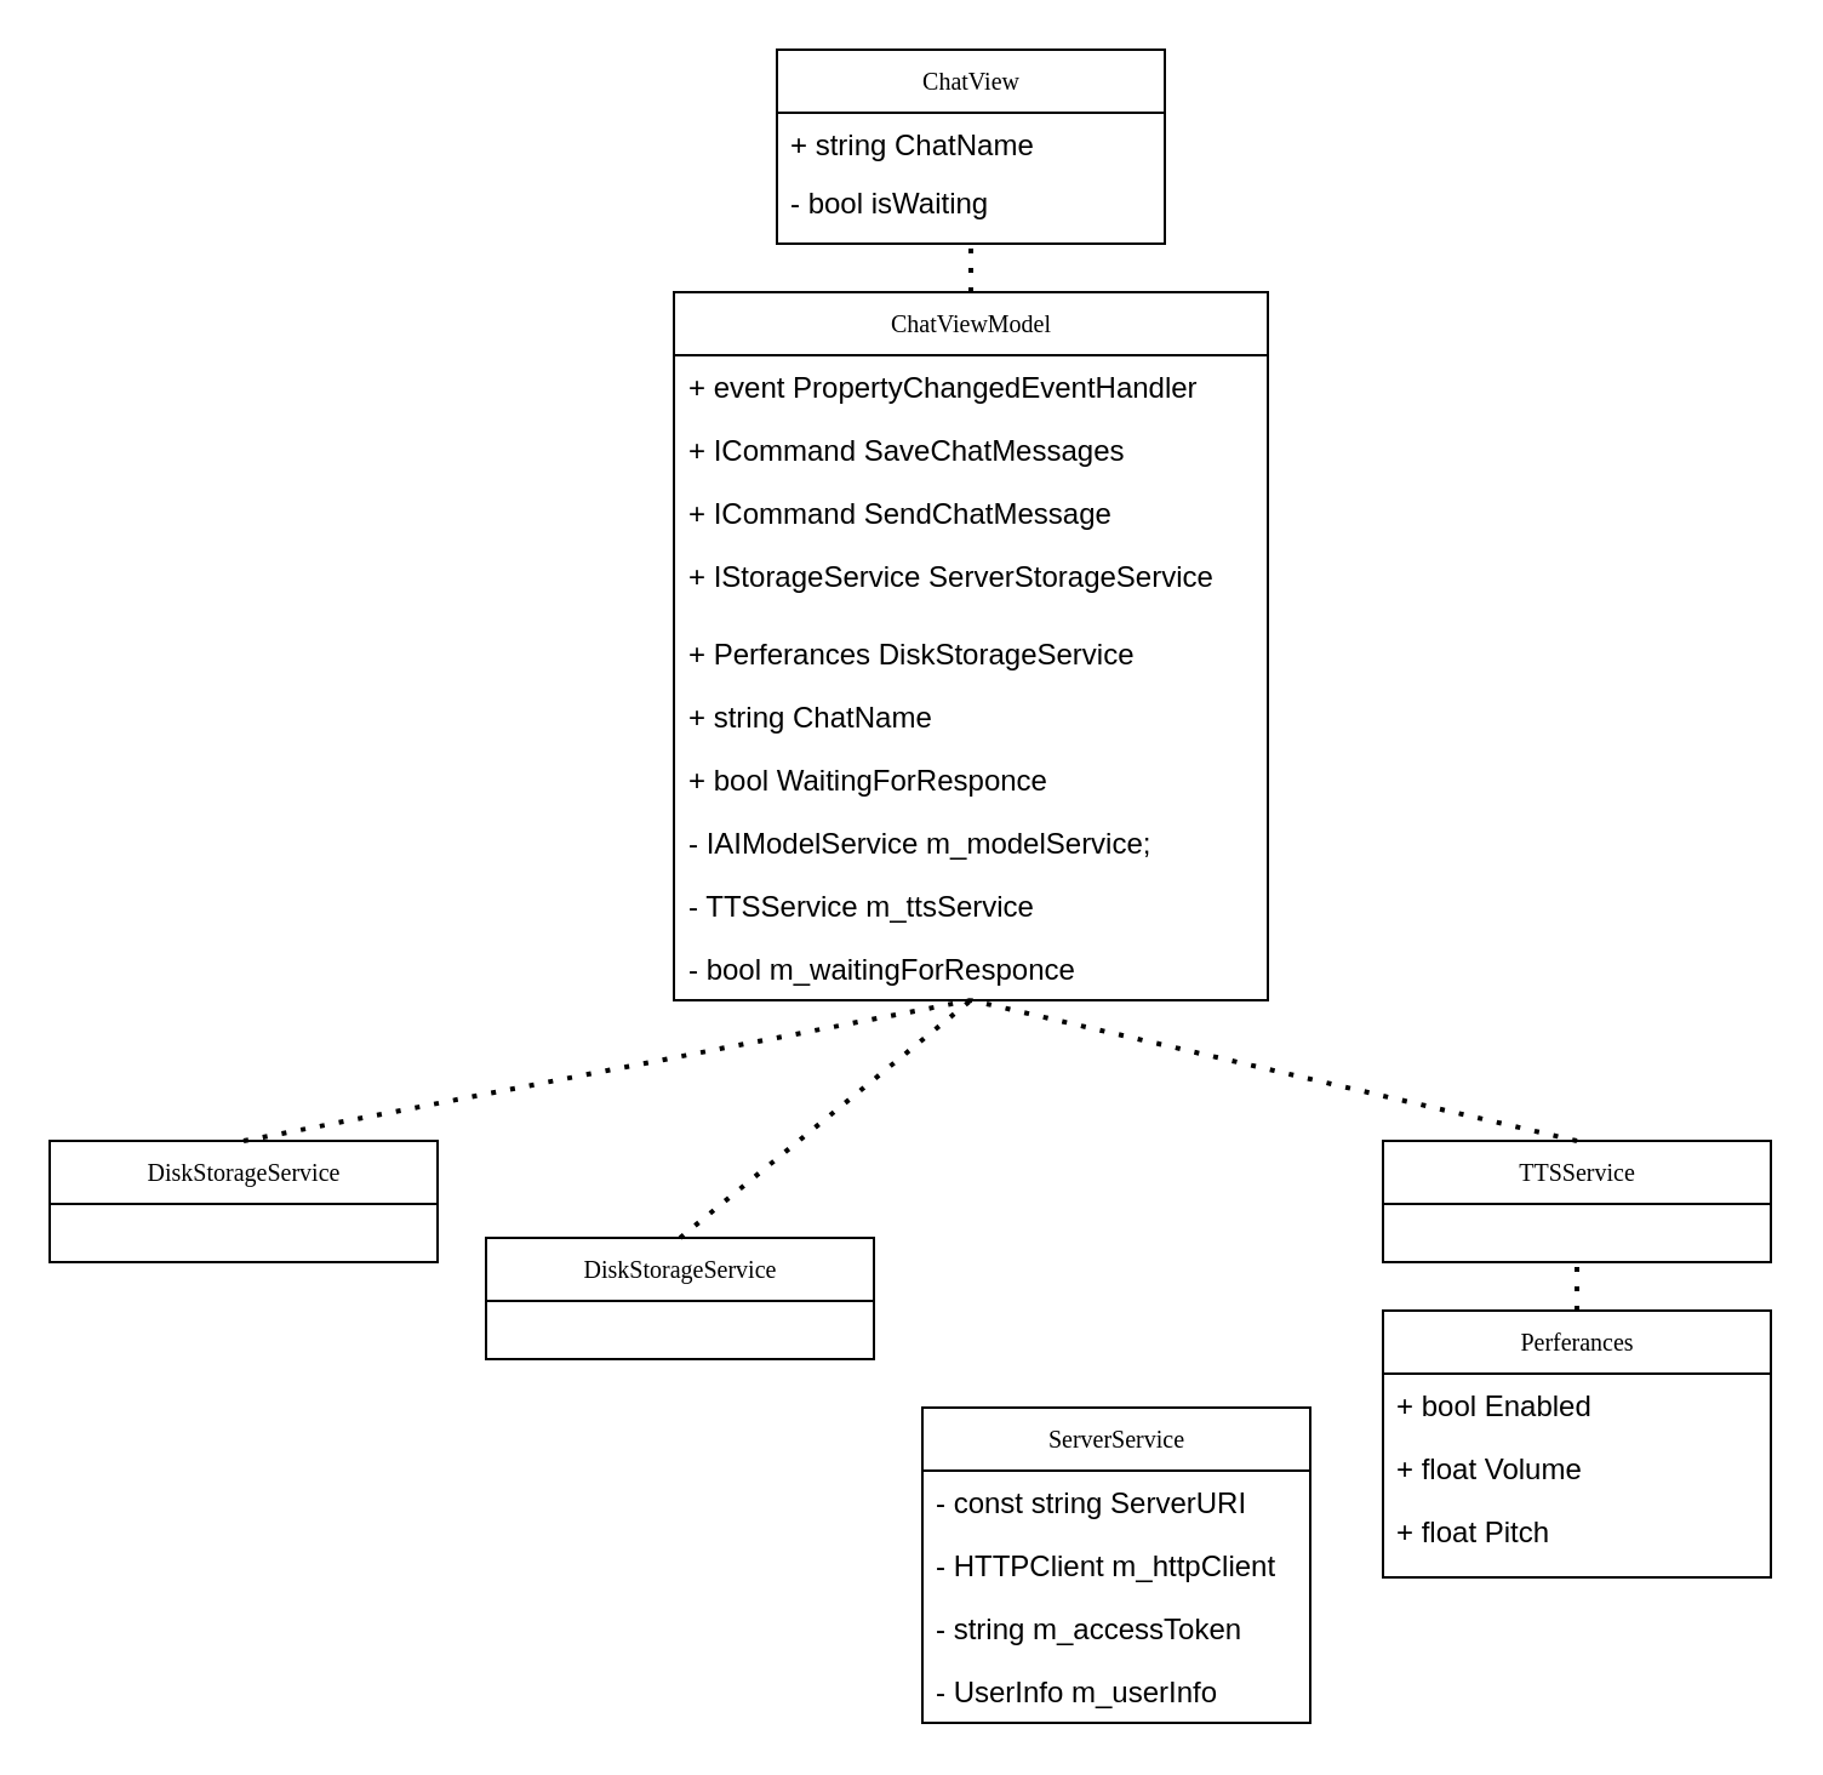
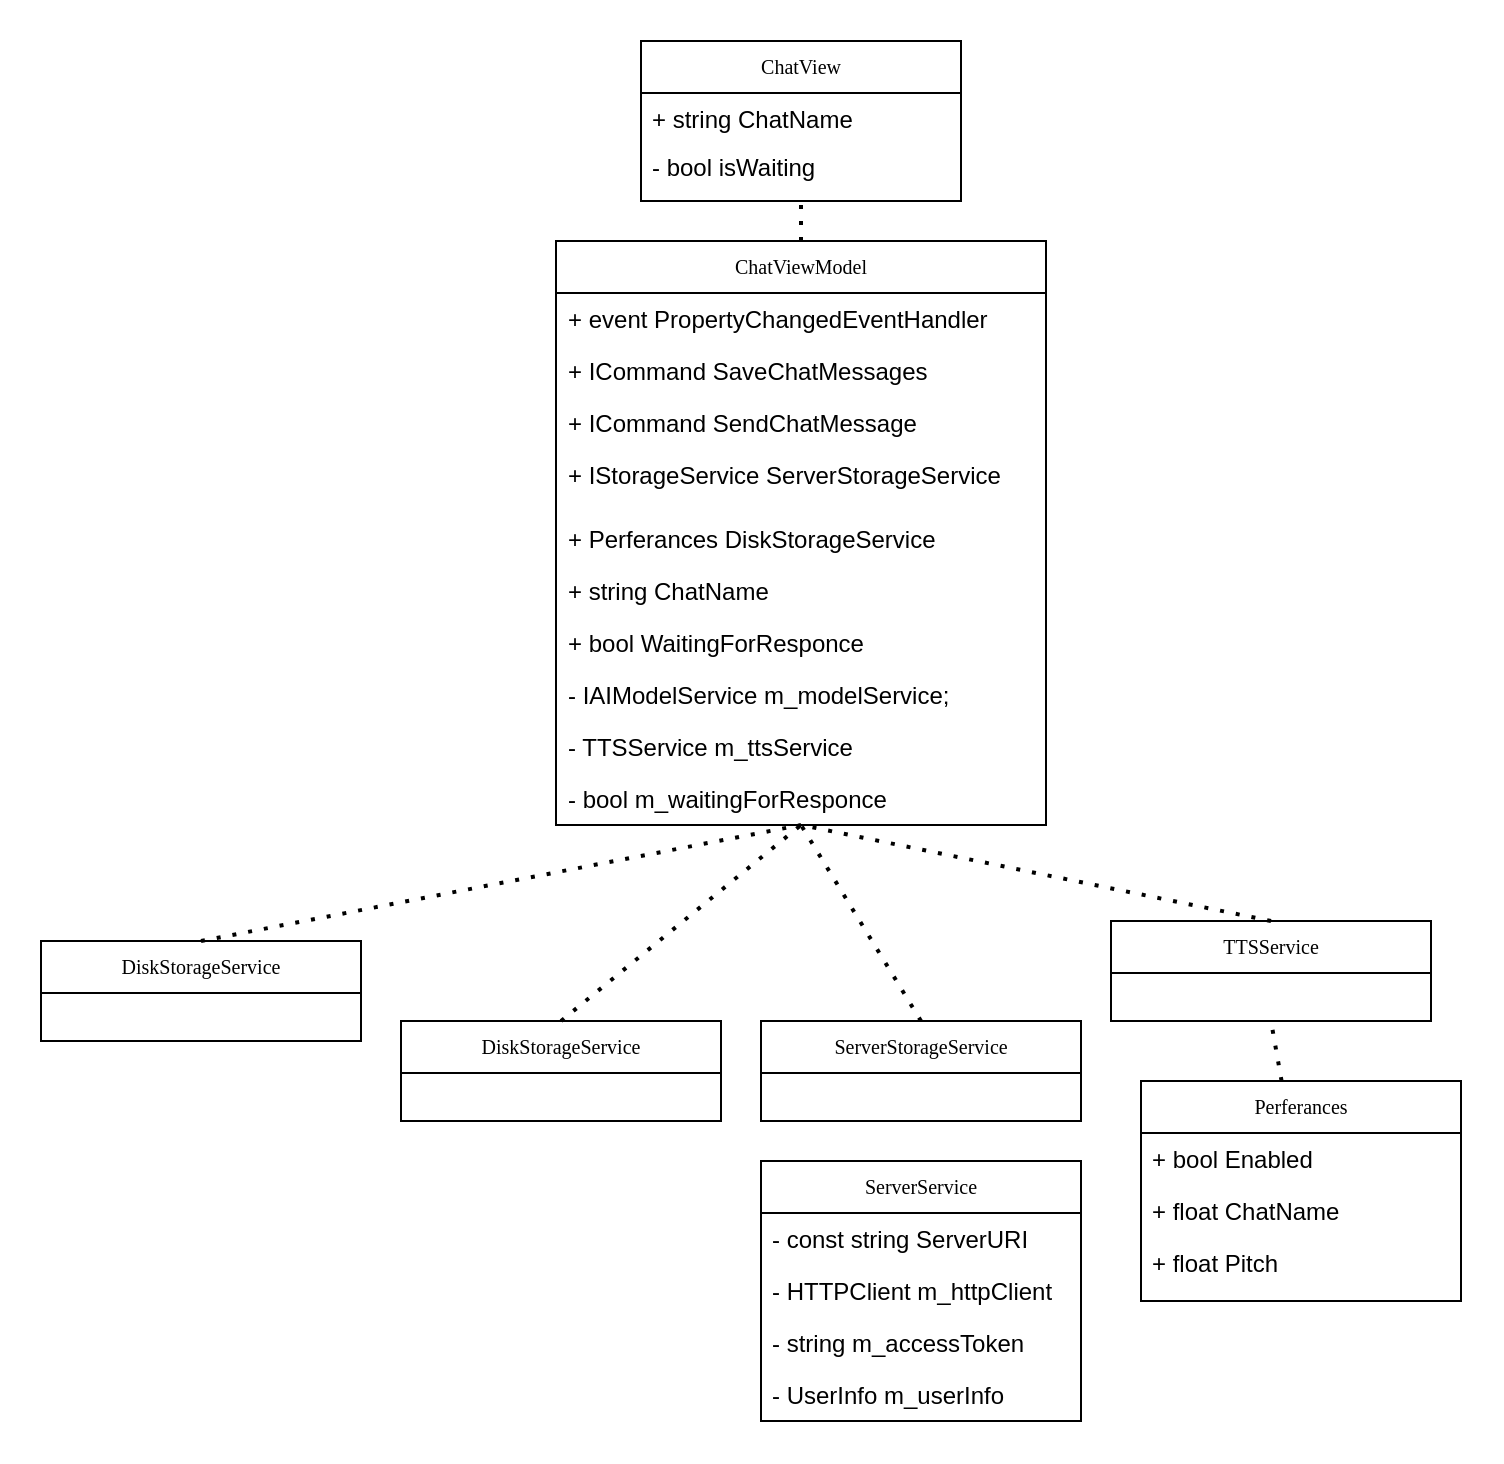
  <mxCell id="0" />
  <mxCell id="1" parent="0" />
  <mxCell id="2" value="ChatView" style="swimlane;html=1;fontStyle=0;childLayout=stackLayout;horizontal=1;startSize=26;fillColor=none;horizontalStack=0;resizeParent=1;resizeLast=0;collapsible=1;marginBottom=0;swimlaneFillColor=#ffffff;rounded=0;shadow=0;comic=0;labelBackgroundColor=none;strokeWidth=1;fontFamily=Verdana;fontSize=10;align=center;" parent="1" vertex="1"><mxGeometry x="320" y="20" width="160" height="80" as="geometry" /></mxCell>
  <mxCell id="3" value="+ string ChatName" style="text;html=1;strokeColor=none;fillColor=none;align=left;verticalAlign=top;spacingLeft=4;spacingRight=4;whiteSpace=wrap;overflow=hidden;rotatable=0;points=[[0,0.5],[1,0.5]];portConstraint=eastwest;" parent="2" vertex="1"><mxGeometry y="26" width="160" height="24" as="geometry" /></mxCell>
  <mxCell id="4" value="- bool isWaiting" style="text;html=1;strokeColor=none;fillColor=none;align=left;verticalAlign=top;spacingLeft=4;spacingRight=4;whiteSpace=wrap;overflow=hidden;rotatable=0;points=[[0,0.5],[1,0.5]];portConstraint=eastwest;" vertex="1" parent="2"><mxGeometry y="50" width="160" height="24" as="geometry" /></mxCell>
  <mxCell id="5" value="ChatViewModel" style="swimlane;html=1;fontStyle=0;childLayout=stackLayout;horizontal=1;startSize=26;fillColor=none;horizontalStack=0;resizeParent=1;resizeLast=0;collapsible=1;marginBottom=0;swimlaneFillColor=#ffffff;rounded=0;shadow=0;comic=0;labelBackgroundColor=none;strokeWidth=1;fontFamily=Verdana;fontSize=10;align=center;" vertex="1" parent="1"><mxGeometry x="277.5" y="120" width="245" height="292" as="geometry" /></mxCell>
  <mxCell id="6" value="+ event&amp;nbsp;PropertyChangedEventHandler" style="text;html=1;strokeColor=none;fillColor=none;align=left;verticalAlign=top;spacingLeft=4;spacingRight=4;whiteSpace=wrap;overflow=hidden;rotatable=0;points=[[0,0.5],[1,0.5]];portConstraint=eastwest;" vertex="1" parent="5"><mxGeometry y="26" width="245" height="26" as="geometry" /></mxCell>
  <mxCell id="7" value="+ ICommand SaveChatMessages" style="text;html=1;strokeColor=none;fillColor=none;align=left;verticalAlign=top;spacingLeft=4;spacingRight=4;whiteSpace=wrap;overflow=hidden;rotatable=0;points=[[0,0.5],[1,0.5]];portConstraint=eastwest;" vertex="1" parent="5"><mxGeometry y="52" width="245" height="26" as="geometry" /></mxCell>
  <mxCell id="8" value="+&amp;nbsp;ICommand SendChatMessage" style="text;html=1;strokeColor=none;fillColor=none;align=left;verticalAlign=top;spacingLeft=4;spacingRight=4;whiteSpace=wrap;overflow=hidden;rotatable=0;points=[[0,0.5],[1,0.5]];portConstraint=eastwest;" vertex="1" parent="5"><mxGeometry y="78" width="245" height="26" as="geometry" /></mxCell>
  <mxCell id="9" value="+&amp;nbsp;IStorageService ServerStorageService" style="text;html=1;strokeColor=none;fillColor=none;align=left;verticalAlign=top;spacingLeft=4;spacingRight=4;whiteSpace=wrap;overflow=hidden;rotatable=0;points=[[0,0.5],[1,0.5]];portConstraint=eastwest;" vertex="1" parent="5"><mxGeometry y="104" width="245" height="32" as="geometry" /></mxCell>
  <mxCell id="10" value="+&amp;nbsp;Perferances DiskStorageService" style="text;html=1;strokeColor=none;fillColor=none;align=left;verticalAlign=top;spacingLeft=4;spacingRight=4;whiteSpace=wrap;overflow=hidden;rotatable=0;points=[[0,0.5],[1,0.5]];portConstraint=eastwest;" vertex="1" parent="5"><mxGeometry y="136" width="245" height="26" as="geometry" /></mxCell>
  <mxCell id="11" value="+ string ChatName" style="text;html=1;strokeColor=none;fillColor=none;align=left;verticalAlign=top;spacingLeft=4;spacingRight=4;whiteSpace=wrap;overflow=hidden;rotatable=0;points=[[0,0.5],[1,0.5]];portConstraint=eastwest;" vertex="1" parent="5"><mxGeometry y="162" width="245" height="26" as="geometry" /></mxCell>
  <mxCell id="12" value="+ bool WaitingForResponce" style="text;html=1;strokeColor=none;fillColor=none;align=left;verticalAlign=top;spacingLeft=4;spacingRight=4;whiteSpace=wrap;overflow=hidden;rotatable=0;points=[[0,0.5],[1,0.5]];portConstraint=eastwest;" vertex="1" parent="5"><mxGeometry y="188" width="245" height="26" as="geometry" /></mxCell>
  <mxCell id="13" value="- IAIModelService m_modelService;" style="text;html=1;strokeColor=none;fillColor=none;align=left;verticalAlign=top;spacingLeft=4;spacingRight=4;whiteSpace=wrap;overflow=hidden;rotatable=0;points=[[0,0.5],[1,0.5]];portConstraint=eastwest;" vertex="1" parent="5"><mxGeometry y="214" width="245" height="26" as="geometry" /></mxCell>
  <mxCell id="14" value="- TTSService m_ttsService" style="text;html=1;strokeColor=none;fillColor=none;align=left;verticalAlign=top;spacingLeft=4;spacingRight=4;whiteSpace=wrap;overflow=hidden;rotatable=0;points=[[0,0.5],[1,0.5]];portConstraint=eastwest;" vertex="1" parent="5"><mxGeometry y="240" width="245" height="26" as="geometry" /></mxCell>
  <mxCell id="15" value="- bool m_waitingForResponce" style="text;html=1;strokeColor=none;fillColor=none;align=left;verticalAlign=top;spacingLeft=4;spacingRight=4;whiteSpace=wrap;overflow=hidden;rotatable=0;points=[[0,0.5],[1,0.5]];portConstraint=eastwest;" vertex="1" parent="5"><mxGeometry y="266" width="245" height="26" as="geometry" /></mxCell>
  <mxCell id="16" value="" style="endArrow=none;dashed=1;html=1;dashPattern=1 3;strokeWidth=2;rounded=0;entryX=0.5;entryY=1;entryDx=0;entryDy=0;exitX=0.5;exitY=0;exitDx=0;exitDy=0;" edge="1" parent="1" source="5" target="2"><mxGeometry width="50" height="50" relative="1" as="geometry"><mxPoint x="380" y="330" as="sourcePoint" /><mxPoint x="430" y="280" as="targetPoint" /></mxGeometry></mxCell>
  <mxCell id="17" value="DiskStorageService" style="swimlane;html=1;fontStyle=0;childLayout=stackLayout;horizontal=1;startSize=26;fillColor=none;horizontalStack=0;resizeParent=1;resizeLast=0;collapsible=1;marginBottom=0;swimlaneFillColor=#ffffff;rounded=0;shadow=0;comic=0;labelBackgroundColor=none;strokeWidth=1;fontFamily=Verdana;fontSize=10;align=center;" vertex="1" parent="1"><mxGeometry x="20" y="470" width="160" height="50" as="geometry" /></mxCell>
  <mxCell id="18" value="DiskStorageService" style="swimlane;html=1;fontStyle=0;childLayout=stackLayout;horizontal=1;startSize=26;fillColor=none;horizontalStack=0;resizeParent=1;resizeLast=0;collapsible=1;marginBottom=0;swimlaneFillColor=#ffffff;rounded=0;shadow=0;comic=0;labelBackgroundColor=none;strokeWidth=1;fontFamily=Verdana;fontSize=10;align=center;" vertex="1" parent="1"><mxGeometry x="200" y="510" width="160" height="50" as="geometry" /></mxCell>
- <mxCell id="20" value="TTSService" style="swimlane;html=1;fontStyle=0;childLayout=stackLayout;horizontal=1;startSize=26;fillColor=none;horizontalStack=0;resizeParent=1;resizeLast=0;collapsible=1;marginBottom=0;swimlaneFillColor=#ffffff;rounded=0;shadow=0;comic=0;labelBackgroundColor=none;strokeWidth=1;fontFamily=Verdana;fontSize=10;align=center;" vertex="1" parent="1"><mxGeometry x="570" y="470" width="160" height="50" as="geometry" /></mxCell>
+ <mxCell id="19" value="ServerStorageService" style="swimlane;html=1;fontStyle=0;childLayout=stackLayout;horizontal=1;startSize=26;fillColor=none;horizontalStack=0;resizeParent=1;resizeLast=0;collapsible=1;marginBottom=0;swimlaneFillColor=#ffffff;rounded=0;shadow=0;comic=0;labelBackgroundColor=none;strokeWidth=1;fontFamily=Verdana;fontSize=10;align=center;" vertex="1" parent="1"><mxGeometry x="380" y="510" width="160" height="50" as="geometry" /></mxCell>
+ <mxCell id="20" value="TTSService" style="swimlane;html=1;fontStyle=0;childLayout=stackLayout;horizontal=1;startSize=26;fillColor=none;horizontalStack=0;resizeParent=1;resizeLast=0;collapsible=1;marginBottom=0;swimlaneFillColor=#ffffff;rounded=0;shadow=0;comic=0;labelBackgroundColor=none;strokeWidth=1;fontFamily=Verdana;fontSize=10;align=center;" vertex="1" parent="1"><mxGeometry x="555" y="460" width="160" height="50" as="geometry" /></mxCell>
  <mxCell id="21" value="" style="endArrow=none;dashed=1;html=1;dashPattern=1 3;strokeWidth=2;rounded=0;entryX=0.5;entryY=1;entryDx=0;entryDy=0;exitX=0.5;exitY=0;exitDx=0;exitDy=0;" edge="1" parent="1" source="17" target="5"><mxGeometry width="50" height="50" relative="1" as="geometry"><mxPoint x="170" y="200" as="sourcePoint" /><mxPoint x="170" y="180" as="targetPoint" /></mxGeometry></mxCell>
  <mxCell id="22" value="" style="endArrow=none;dashed=1;html=1;dashPattern=1 3;strokeWidth=2;rounded=0;exitX=0.5;exitY=0;exitDx=0;exitDy=0;entryX=0.5;entryY=1;entryDx=0;entryDy=0;" edge="1" parent="1" source="18" target="5"><mxGeometry width="50" height="50" relative="1" as="geometry"><mxPoint x="120" y="350" as="sourcePoint" /><mxPoint x="400" y="310" as="targetPoint" /></mxGeometry></mxCell>
+ <mxCell id="23" value="" style="endArrow=none;dashed=1;html=1;dashPattern=1 3;strokeWidth=2;rounded=0;exitX=0.5;exitY=0;exitDx=0;exitDy=0;entryX=0.5;entryY=1;entryDx=0;entryDy=0;" edge="1" parent="1" source="19" target="5"><mxGeometry width="50" height="50" relative="1" as="geometry"><mxPoint x="290" y="350" as="sourcePoint" /><mxPoint x="410" y="300" as="targetPoint" /></mxGeometry></mxCell>
  <mxCell id="24" value="" style="endArrow=none;dashed=1;html=1;dashPattern=1 3;strokeWidth=2;rounded=0;exitX=0.5;exitY=0;exitDx=0;exitDy=0;entryX=0.5;entryY=1;entryDx=0;entryDy=0;" edge="1" parent="1" source="20" target="5"><mxGeometry width="50" height="50" relative="1" as="geometry"><mxPoint x="460" y="350" as="sourcePoint" /><mxPoint x="400" y="380" as="targetPoint" /></mxGeometry></mxCell>
  <mxCell id="25" value="ServerService" style="swimlane;html=1;fontStyle=0;childLayout=stackLayout;horizontal=1;startSize=26;fillColor=none;horizontalStack=0;resizeParent=1;resizeLast=0;collapsible=1;marginBottom=0;swimlaneFillColor=#ffffff;rounded=0;shadow=0;comic=0;labelBackgroundColor=none;strokeWidth=1;fontFamily=Verdana;fontSize=10;align=center;" vertex="1" parent="1"><mxGeometry x="380" y="580" width="160" height="130" as="geometry" /></mxCell>
  <mxCell id="26" value="- const string ServerURI" style="text;html=1;strokeColor=none;fillColor=none;align=left;verticalAlign=top;spacingLeft=4;spacingRight=4;whiteSpace=wrap;overflow=hidden;rotatable=0;points=[[0,0.5],[1,0.5]];portConstraint=eastwest;" vertex="1" parent="25"><mxGeometry y="26" width="160" height="26" as="geometry" /></mxCell>
  <mxCell id="27" value="- HTTPClient m_httpClient" style="text;html=1;strokeColor=none;fillColor=none;align=left;verticalAlign=top;spacingLeft=4;spacingRight=4;whiteSpace=wrap;overflow=hidden;rotatable=0;points=[[0,0.5],[1,0.5]];portConstraint=eastwest;" vertex="1" parent="25"><mxGeometry y="52" width="160" height="26" as="geometry" /></mxCell>
  <mxCell id="28" value="- string m_accessToken" style="text;html=1;strokeColor=none;fillColor=none;align=left;verticalAlign=top;spacingLeft=4;spacingRight=4;whiteSpace=wrap;overflow=hidden;rotatable=0;points=[[0,0.5],[1,0.5]];portConstraint=eastwest;" vertex="1" parent="25"><mxGeometry y="78" width="160" height="26" as="geometry" /></mxCell>
  <mxCell id="29" value="- UserInfo m_userInfo" style="text;html=1;strokeColor=none;fillColor=none;align=left;verticalAlign=top;spacingLeft=4;spacingRight=4;whiteSpace=wrap;overflow=hidden;rotatable=0;points=[[0,0.5],[1,0.5]];portConstraint=eastwest;" vertex="1" parent="25"><mxGeometry y="104" width="160" height="26" as="geometry" /></mxCell>
  <mxCell id="30" value="Perferances" style="swimlane;html=1;fontStyle=0;childLayout=stackLayout;horizontal=1;startSize=26;fillColor=none;horizontalStack=0;resizeParent=1;resizeLast=0;collapsible=1;marginBottom=0;swimlaneFillColor=#ffffff;rounded=0;shadow=0;comic=0;labelBackgroundColor=none;strokeWidth=1;fontFamily=Verdana;fontSize=10;align=center;" vertex="1" parent="1"><mxGeometry x="570" y="540" width="160" height="110" as="geometry" /></mxCell>
  <mxCell id="31" value="+ bool Enabled" style="text;html=1;strokeColor=none;fillColor=none;align=left;verticalAlign=top;spacingLeft=4;spacingRight=4;whiteSpace=wrap;overflow=hidden;rotatable=0;points=[[0,0.5],[1,0.5]];portConstraint=eastwest;" vertex="1" parent="30"><mxGeometry y="26" width="160" height="26" as="geometry" /></mxCell>
- <mxCell id="32" value="+ float Volume" style="text;html=1;strokeColor=none;fillColor=none;align=left;verticalAlign=top;spacingLeft=4;spacingRight=4;whiteSpace=wrap;overflow=hidden;rotatable=0;points=[[0,0.5],[1,0.5]];portConstraint=eastwest;" vertex="1" parent="30"><mxGeometry y="52" width="160" height="26" as="geometry" /></mxCell>
+ <mxCell id="32" value="+ float ChatName" style="text;html=1;strokeColor=none;fillColor=none;align=left;verticalAlign=top;spacingLeft=4;spacingRight=4;whiteSpace=wrap;overflow=hidden;rotatable=0;points=[[0,0.5],[1,0.5]];portConstraint=eastwest;" vertex="1" parent="30"><mxGeometry y="52" width="160" height="26" as="geometry" /></mxCell>
  <mxCell id="33" value="+ float Pitch" style="text;html=1;strokeColor=none;fillColor=none;align=left;verticalAlign=top;spacingLeft=4;spacingRight=4;whiteSpace=wrap;overflow=hidden;rotatable=0;points=[[0,0.5],[1,0.5]];portConstraint=eastwest;" vertex="1" parent="30"><mxGeometry y="78" width="160" height="26" as="geometry" /></mxCell>
  <mxCell id="34" value="" style="endArrow=none;dashed=1;html=1;dashPattern=1 3;strokeWidth=2;rounded=0;entryX=0.5;entryY=1;entryDx=0;entryDy=0;" edge="1" parent="1" source="30" target="20"><mxGeometry width="50" height="50" relative="1" as="geometry"><mxPoint x="470" y="560" as="sourcePoint" /><mxPoint x="470" y="540" as="targetPoint" /></mxGeometry></mxCell>
